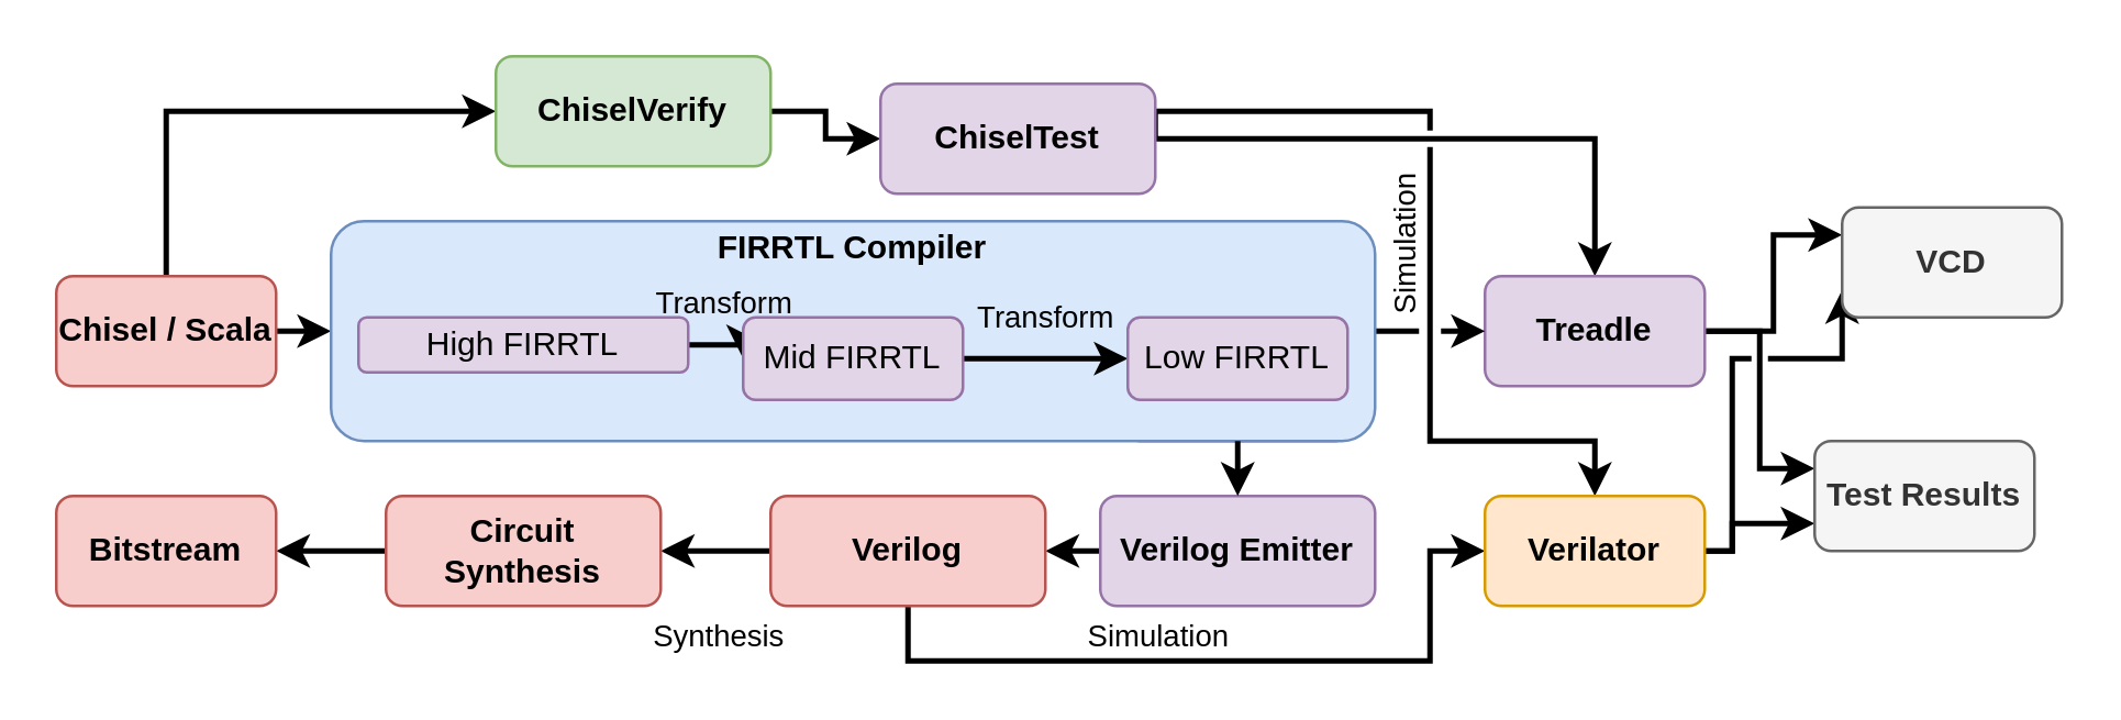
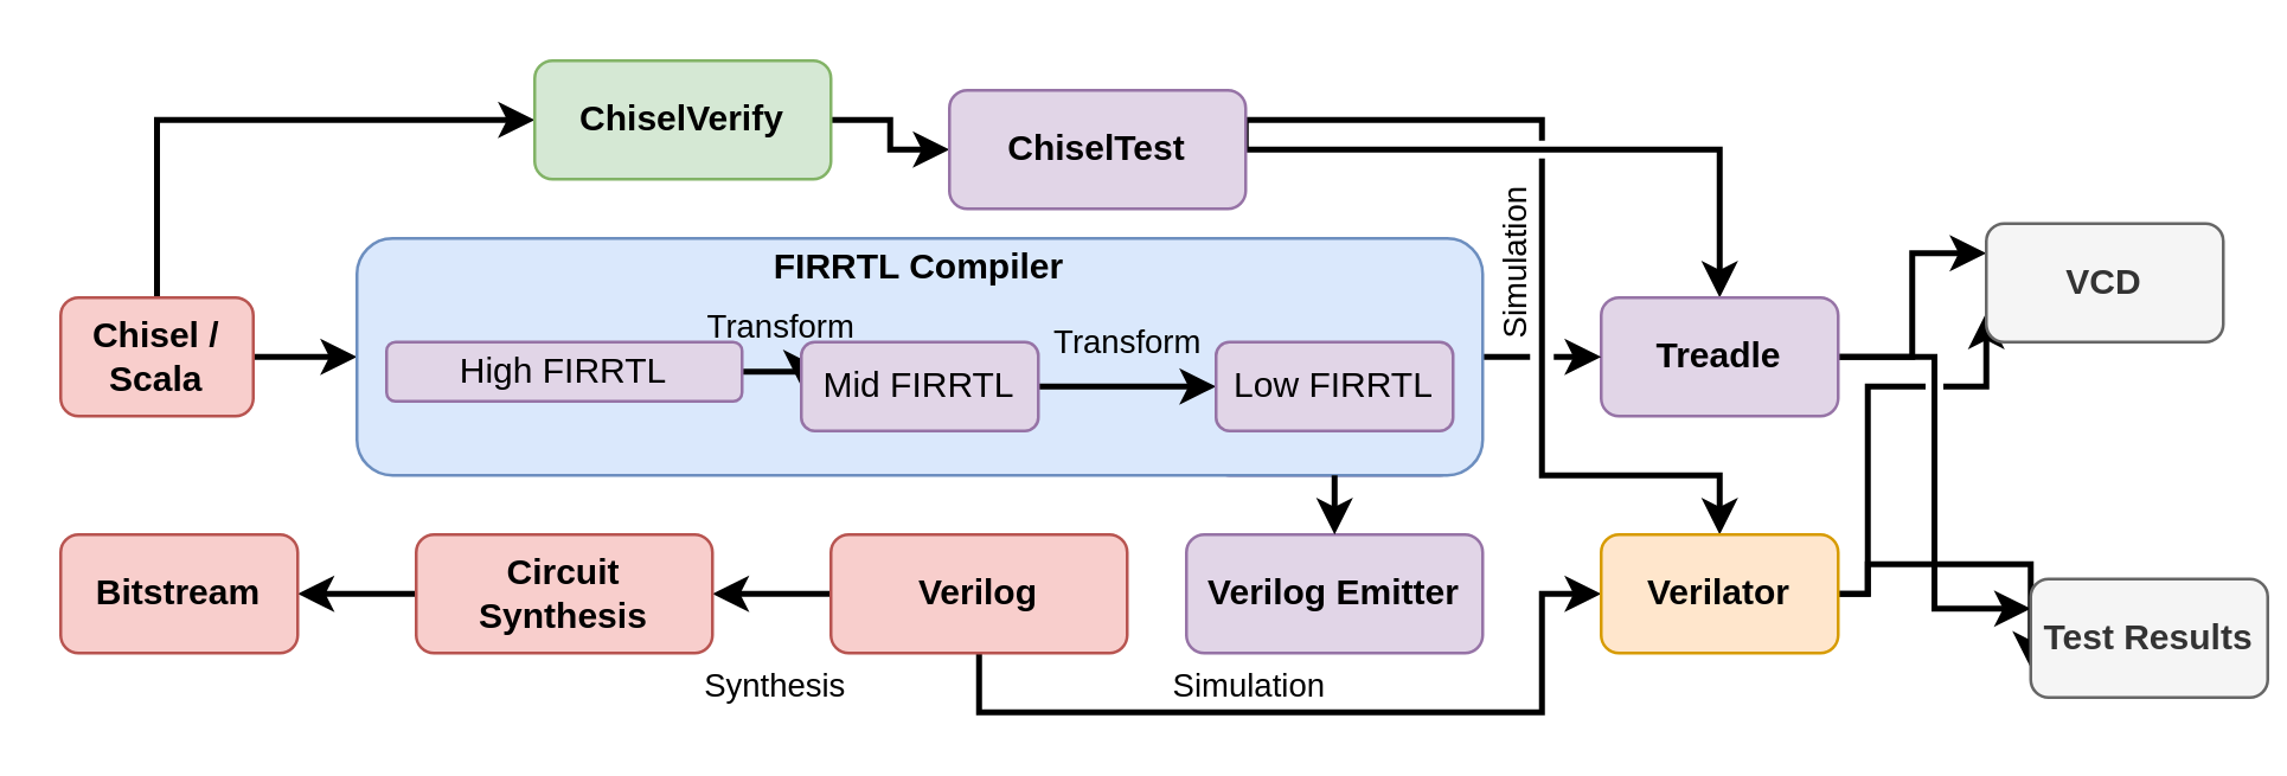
  <mxCell id="0" />
  <mxCell id="1" parent="0" />
  <mxCell id="2" value="Low FIRRTL" style="rounded=1;whiteSpace=wrap;html=1;fillColor=#e1d5e7;strokeColor=#9673a6;" vertex="1" parent="1"><mxGeometry x="410" y="130" width="80" height="30" as="geometry" /></mxCell>
  <mxCell id="3" style="edgeStyle=orthogonalEdgeStyle;rounded=0;orthogonalLoop=1;jettySize=auto;html=1;exitX=1;exitY=0.5;exitDx=0;exitDy=0;entryX=0;entryY=0.5;entryDx=0;entryDy=0;labelBackgroundColor=none;strokeWidth=2;" edge="1" parent="1" source="5" target="16"><mxGeometry relative="1" as="geometry" /></mxCell>
  <mxCell id="4" style="edgeStyle=orthogonalEdgeStyle;rounded=0;jumpStyle=gap;jumpSize=4;orthogonalLoop=1;jettySize=auto;html=1;exitX=0.5;exitY=0;exitDx=0;exitDy=0;entryX=0;entryY=0.5;entryDx=0;entryDy=0;labelBackgroundColor=none;strokeWidth=2;" edge="1" parent="1" source="5" target="7"><mxGeometry relative="1" as="geometry" /></mxCell>
- <mxCell id="5" value="&lt;b&gt;Chisel / Scala&lt;/b&gt;" style="rounded=1;whiteSpace=wrap;html=1;fillColor=#f8cecc;strokeColor=#b85450;" parent="1" vertex="1"><mxGeometry x="20" y="100" width="80" height="40" as="geometry" /></mxCell>
+ <mxCell id="5" value="&lt;b&gt;Chisel / Scala&lt;/b&gt;" style="rounded=1;whiteSpace=wrap;html=1;fillColor=#f8cecc;strokeColor=#b85450;" parent="1" vertex="1"><mxGeometry x="20" y="100" width="65" height="40" as="geometry" /></mxCell>
  <mxCell id="6" style="edgeStyle=orthogonalEdgeStyle;rounded=0;jumpStyle=gap;jumpSize=4;orthogonalLoop=1;jettySize=auto;html=1;exitX=1;exitY=0.5;exitDx=0;exitDy=0;entryX=0;entryY=0.5;entryDx=0;entryDy=0;labelBackgroundColor=none;strokeWidth=2;" edge="1" parent="1" source="7" target="10"><mxGeometry relative="1" as="geometry" /></mxCell>
  <mxCell id="7" value="&lt;b&gt;ChiselVerify&lt;/b&gt;" style="rounded=1;whiteSpace=wrap;html=1;fillColor=#d5e8d4;strokeColor=#82b366;" vertex="1" parent="1"><mxGeometry x="180" y="20" width="100" height="40" as="geometry" /></mxCell>
  <mxCell id="8" style="edgeStyle=orthogonalEdgeStyle;rounded=0;jumpStyle=gap;jumpSize=4;orthogonalLoop=1;jettySize=auto;html=1;exitX=1;exitY=0.5;exitDx=0;exitDy=0;entryX=0.5;entryY=0;entryDx=0;entryDy=0;labelBackgroundColor=none;strokeWidth=2;" edge="1" parent="1" source="10" target="13"><mxGeometry relative="1" as="geometry" /></mxCell>
  <mxCell id="9" style="edgeStyle=orthogonalEdgeStyle;rounded=0;jumpStyle=gap;jumpSize=4;orthogonalLoop=1;jettySize=auto;html=1;exitX=1;exitY=0.5;exitDx=0;exitDy=0;entryX=0.5;entryY=0;entryDx=0;entryDy=0;labelBackgroundColor=none;strokeWidth=2;" edge="1" parent="1" source="10" target="32"><mxGeometry relative="1" as="geometry"><Array as="points"><mxPoint x="520" y="40" /><mxPoint x="520" y="160" /><mxPoint x="580" y="160" /></Array></mxGeometry></mxCell>
  <mxCell id="10" value="&lt;b&gt;ChiselTest&lt;/b&gt;" style="rounded=1;whiteSpace=wrap;html=1;fillColor=#e1d5e7;strokeColor=#9673a6;" vertex="1" parent="1"><mxGeometry x="320" y="30" width="100" height="40" as="geometry" /></mxCell>
  <mxCell id="11" style="edgeStyle=orthogonalEdgeStyle;rounded=0;orthogonalLoop=1;jettySize=auto;html=1;exitX=1;exitY=0.5;exitDx=0;exitDy=0;entryX=0;entryY=0.25;entryDx=0;entryDy=0;labelBackgroundColor=none;strokeWidth=2;" edge="1" parent="1" source="13" target="34"><mxGeometry relative="1" as="geometry" /></mxCell>
  <mxCell id="12" style="edgeStyle=orthogonalEdgeStyle;rounded=0;orthogonalLoop=1;jettySize=auto;html=1;exitX=1;exitY=0.5;exitDx=0;exitDy=0;entryX=0;entryY=0.25;entryDx=0;entryDy=0;labelBackgroundColor=none;strokeWidth=2;jumpStyle=gap;" edge="1" parent="1" source="13" target="35"><mxGeometry relative="1" as="geometry" /></mxCell>
  <mxCell id="13" value="&lt;b&gt;Treadle&lt;/b&gt;" style="rounded=1;whiteSpace=wrap;html=1;fillColor=#e1d5e7;strokeColor=#9673a6;" vertex="1" parent="1"><mxGeometry x="540" y="100" width="80" height="40" as="geometry" /></mxCell>
  <mxCell id="14" style="edgeStyle=orthogonalEdgeStyle;rounded=0;orthogonalLoop=1;jettySize=auto;html=1;exitX=1;exitY=0.5;exitDx=0;exitDy=0;entryX=0;entryY=0.5;entryDx=0;entryDy=0;labelBackgroundColor=none;strokeWidth=2;jumpStyle=gap;" edge="1" parent="1" source="16" target="13"><mxGeometry relative="1" as="geometry"><mxPoint x="500" y="150" as="sourcePoint" /></mxGeometry></mxCell>
  <mxCell id="15" value="Simulation" style="edgeLabel;html=1;align=center;verticalAlign=middle;resizable=0;points=[];labelBackgroundColor=default;rotation=-90;" vertex="1" connectable="0" parent="14"><mxGeometry x="-0.248" relative="1" as="geometry"><mxPoint x="-5" y="-30" as="offset" /></mxGeometry></mxCell>
  <mxCell id="16" value="" style="rounded=1;whiteSpace=wrap;html=1;fillColor=#dae8fc;strokeColor=#6c8ebf;" vertex="1" parent="1"><mxGeometry x="120" y="80" width="380" height="80" as="geometry" /></mxCell>
  <mxCell id="17" value="&lt;span style=&quot;&quot;&gt;Transform&lt;/span&gt;" style="edgeStyle=orthogonalEdgeStyle;rounded=0;orthogonalLoop=1;jettySize=auto;html=1;exitX=1;exitY=0.5;exitDx=0;exitDy=0;entryX=0;entryY=0.5;entryDx=0;entryDy=0;strokeWidth=2;labelBackgroundColor=none;" edge="1" parent="1" source="18" target="20"><mxGeometry y="15" relative="1" as="geometry"><mxPoint as="offset" /></mxGeometry></mxCell>
  <mxCell id="18" value="High FIRRTL" style="rounded=1;whiteSpace=wrap;html=1;fillColor=#e1d5e7;strokeColor=#9673a6;" vertex="1" parent="1"><mxGeometry x="130" y="115" width="120" height="20" as="geometry" /></mxCell>
  <mxCell id="19" value="&lt;span style=&quot;&quot;&gt;Transform&lt;/span&gt;" style="edgeStyle=orthogonalEdgeStyle;rounded=0;orthogonalLoop=1;jettySize=auto;html=1;exitX=1;exitY=0.5;exitDx=0;exitDy=0;entryX=0;entryY=0.5;entryDx=0;entryDy=0;strokeWidth=2;labelBackgroundColor=none;" edge="1" parent="1" source="20" target="21"><mxGeometry y="15" relative="1" as="geometry"><mxPoint as="offset" /></mxGeometry></mxCell>
  <mxCell id="20" value="Mid FIRRTL" style="rounded=1;whiteSpace=wrap;html=1;fillColor=#e1d5e7;strokeColor=#9673a6;" vertex="1" parent="1"><mxGeometry x="270" y="115" width="80" height="30" as="geometry" /></mxCell>
  <mxCell id="21" value="Low FIRRTL" style="rounded=1;whiteSpace=wrap;html=1;fillColor=#e1d5e7;strokeColor=#9673a6;" vertex="1" parent="1"><mxGeometry x="410" y="115" width="80" height="30" as="geometry" /></mxCell>
  <mxCell id="22" value="&lt;b&gt;FIRRTL Compiler&lt;/b&gt;" style="text;html=1;strokeColor=none;fillColor=none;align=center;verticalAlign=middle;whiteSpace=wrap;rounded=0;" vertex="1" parent="1"><mxGeometry x="250" y="80" width="120" height="20" as="geometry" /></mxCell>
- <mxCell id="23" style="edgeStyle=orthogonalEdgeStyle;rounded=0;orthogonalLoop=1;jettySize=auto;html=1;exitX=0;exitY=0.5;exitDx=0;exitDy=0;entryX=1;entryY=0.5;entryDx=0;entryDy=0;labelBackgroundColor=none;strokeWidth=2;" edge="1" parent="1" source="24" target="29"><mxGeometry relative="1" as="geometry" /></mxCell>
  <mxCell id="24" value="&lt;b&gt;Verilog Emitter&lt;/b&gt;" style="rounded=1;whiteSpace=wrap;html=1;fillColor=#e1d5e7;strokeColor=#9673a6;" vertex="1" parent="1"><mxGeometry x="400" y="180" width="100" height="40" as="geometry" /></mxCell>
  <mxCell id="25" style="edgeStyle=orthogonalEdgeStyle;rounded=0;orthogonalLoop=1;jettySize=auto;html=1;exitX=0.5;exitY=1;exitDx=0;exitDy=0;entryX=0;entryY=0.5;entryDx=0;entryDy=0;labelBackgroundColor=none;strokeWidth=2;" edge="1" parent="1" source="29" target="32"><mxGeometry relative="1" as="geometry"><Array as="points"><mxPoint x="340" y="240" /><mxPoint x="520" y="240" /><mxPoint x="520" y="180" /></Array></mxGeometry></mxCell>
  <mxCell id="26" value="Simulation" style="edgeLabel;html=1;align=center;verticalAlign=middle;resizable=0;points=[];labelBackgroundColor=default;" vertex="1" connectable="0" parent="25"><mxGeometry x="-0.19" relative="1" as="geometry"><mxPoint x="1" y="-10" as="offset" /></mxGeometry></mxCell>
  <mxCell id="27" style="edgeStyle=orthogonalEdgeStyle;rounded=0;jumpStyle=gap;jumpSize=4;orthogonalLoop=1;jettySize=auto;html=1;exitX=0;exitY=0.5;exitDx=0;exitDy=0;entryX=1;entryY=0.5;entryDx=0;entryDy=0;labelBackgroundColor=none;strokeWidth=2;" edge="1" parent="1" source="29" target="37"><mxGeometry relative="1" as="geometry" /></mxCell>
  <mxCell id="28" value="Synthesis" style="edgeLabel;html=1;align=center;verticalAlign=middle;resizable=0;points=[];" vertex="1" connectable="0" parent="27"><mxGeometry x="-0.288" relative="1" as="geometry"><mxPoint x="-6" y="30" as="offset" /></mxGeometry></mxCell>
  <mxCell id="29" value="&lt;b&gt;Verilog&lt;/b&gt;" style="rounded=1;whiteSpace=wrap;html=1;fillColor=#f8cecc;strokeColor=#b85450;" vertex="1" parent="1"><mxGeometry x="280" y="180" width="100" height="40" as="geometry" /></mxCell>
  <mxCell id="30" style="edgeStyle=orthogonalEdgeStyle;rounded=0;orthogonalLoop=1;jettySize=auto;html=1;exitX=1;exitY=0.5;exitDx=0;exitDy=0;entryX=0;entryY=0.75;entryDx=0;entryDy=0;labelBackgroundColor=none;strokeWidth=2;" edge="1" parent="1" source="32" target="35"><mxGeometry relative="1" as="geometry"><Array as="points"><mxPoint x="630" y="200" /><mxPoint x="630" y="190" /></Array></mxGeometry></mxCell>
  <mxCell id="31" style="edgeStyle=orthogonalEdgeStyle;rounded=0;orthogonalLoop=1;jettySize=auto;html=1;exitX=1;exitY=0.5;exitDx=0;exitDy=0;entryX=0;entryY=0.75;entryDx=0;entryDy=0;labelBackgroundColor=none;strokeWidth=2;jumpStyle=gap;jumpSize=4;" edge="1" parent="1" source="32" target="34"><mxGeometry relative="1" as="geometry"><Array as="points"><mxPoint x="630" y="200" /><mxPoint x="630" y="130" /></Array></mxGeometry></mxCell>
  <mxCell id="32" value="&lt;b&gt;Verilator&lt;/b&gt;" style="rounded=1;whiteSpace=wrap;html=1;fillColor=#ffe6cc;strokeColor=#d79b00;" vertex="1" parent="1"><mxGeometry x="540" y="180" width="80" height="40" as="geometry" /></mxCell>
  <mxCell id="33" style="edgeStyle=orthogonalEdgeStyle;rounded=0;orthogonalLoop=1;jettySize=auto;html=1;exitX=0.5;exitY=1;exitDx=0;exitDy=0;entryX=0.5;entryY=0;entryDx=0;entryDy=0;labelBackgroundColor=none;strokeWidth=2;" edge="1" parent="1" source="2" target="24"><mxGeometry relative="1" as="geometry" /></mxCell>
  <mxCell id="34" value="&lt;b&gt;VCD&lt;/b&gt;" style="rounded=1;whiteSpace=wrap;html=1;fillColor=#f5f5f5;strokeColor=#666666;fontColor=#333333;" vertex="1" parent="1"><mxGeometry x="670" y="75" width="80" height="40" as="geometry" /></mxCell>
- <mxCell id="35" value="&lt;b&gt;Test Results&lt;/b&gt;" style="rounded=1;whiteSpace=wrap;html=1;fillColor=#f5f5f5;strokeColor=#666666;fontColor=#333333;" vertex="1" parent="1"><mxGeometry x="660" y="160" width="80" height="40" as="geometry" /></mxCell>
+ <mxCell id="35" value="&lt;b&gt;Test Results&lt;/b&gt;" style="rounded=1;whiteSpace=wrap;html=1;fillColor=#f5f5f5;strokeColor=#666666;fontColor=#333333;" vertex="1" parent="1"><mxGeometry x="685" y="195" width="80" height="40" as="geometry" /></mxCell>
  <mxCell id="36" style="edgeStyle=orthogonalEdgeStyle;rounded=0;jumpStyle=gap;jumpSize=4;orthogonalLoop=1;jettySize=auto;html=1;exitX=0;exitY=0.5;exitDx=0;exitDy=0;entryX=1;entryY=0.5;entryDx=0;entryDy=0;labelBackgroundColor=none;strokeWidth=2;" edge="1" parent="1" source="37" target="38"><mxGeometry relative="1" as="geometry" /></mxCell>
  <mxCell id="37" value="&lt;b&gt;Circuit Synthesis&lt;/b&gt;" style="rounded=1;whiteSpace=wrap;html=1;fillColor=#f8cecc;strokeColor=#b85450;" vertex="1" parent="1"><mxGeometry x="140" y="180" width="100" height="40" as="geometry" /></mxCell>
  <mxCell id="38" value="&lt;b&gt;Bitstream&lt;/b&gt;" style="rounded=1;whiteSpace=wrap;html=1;fillColor=#f8cecc;strokeColor=#b85450;" vertex="1" parent="1"><mxGeometry x="20" y="180" width="80" height="40" as="geometry" /></mxCell>
